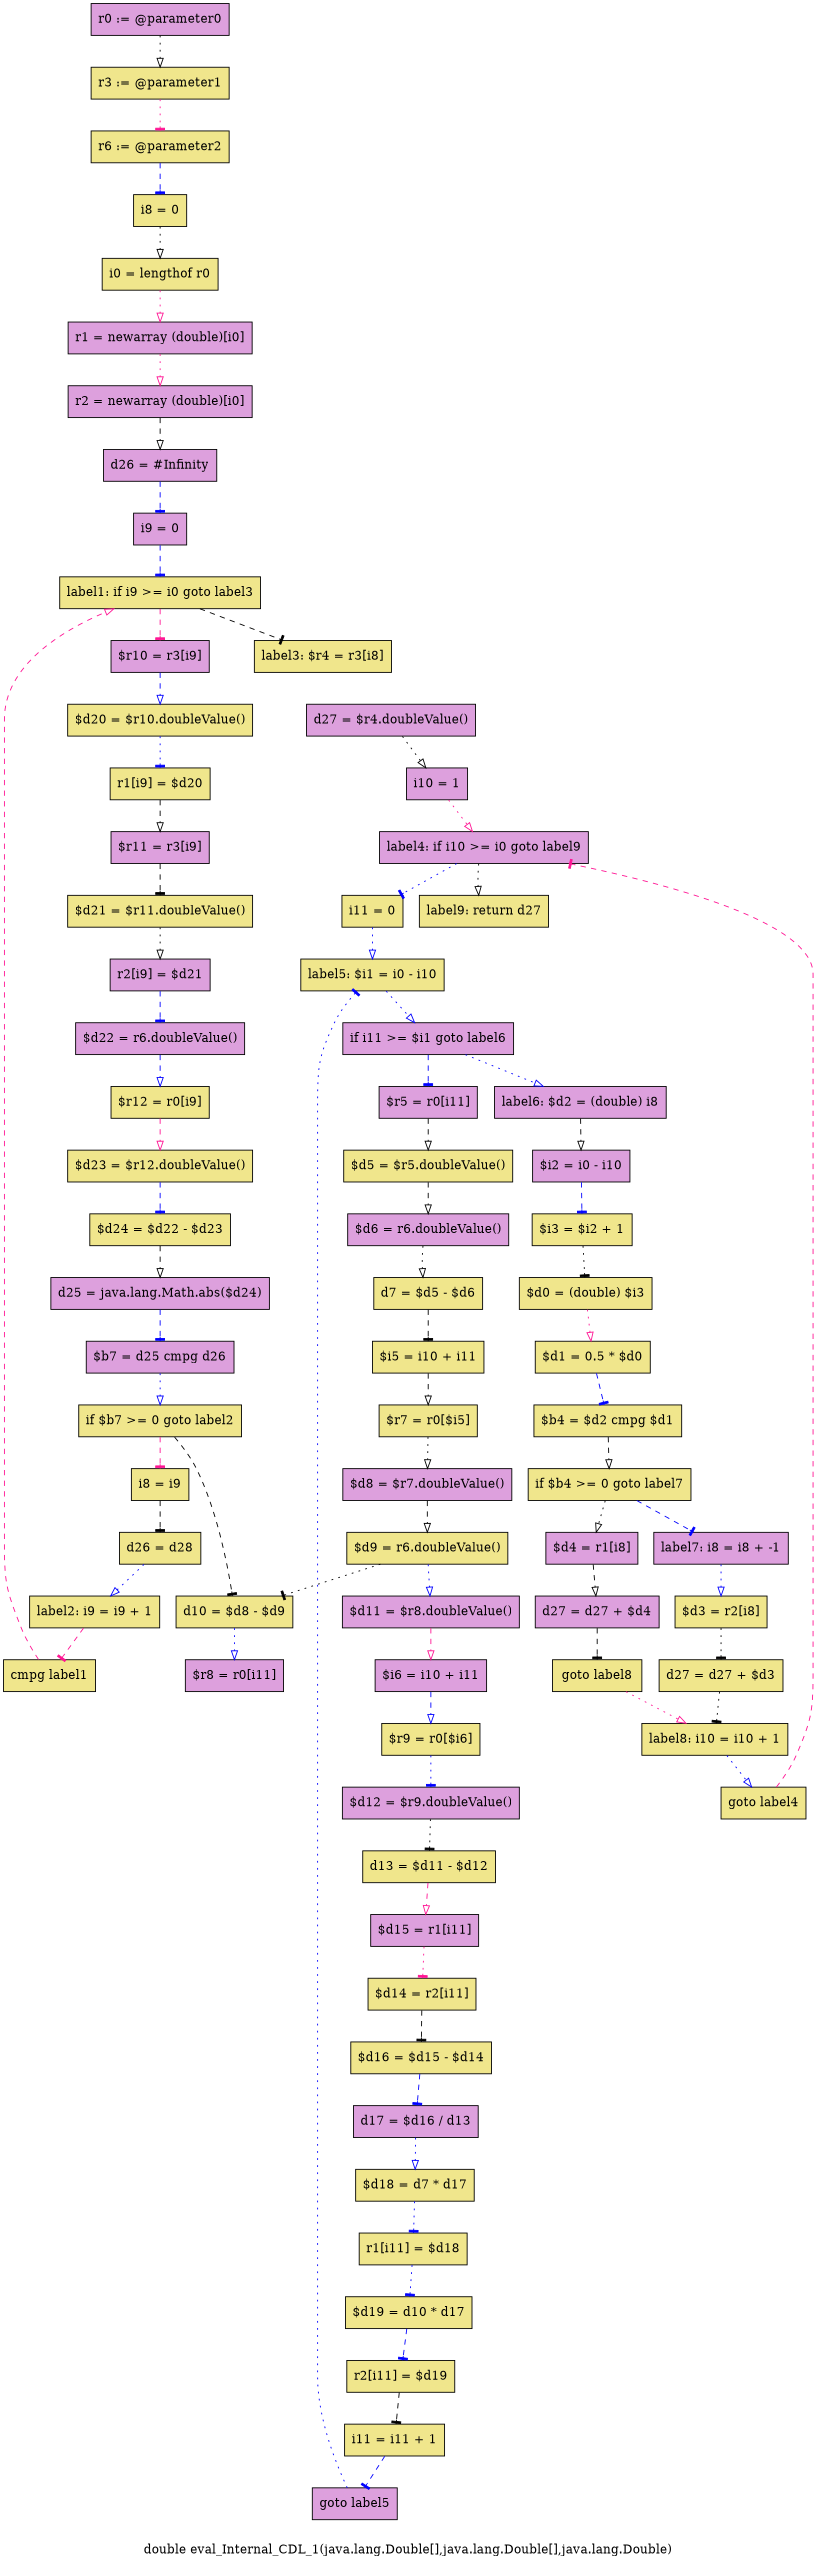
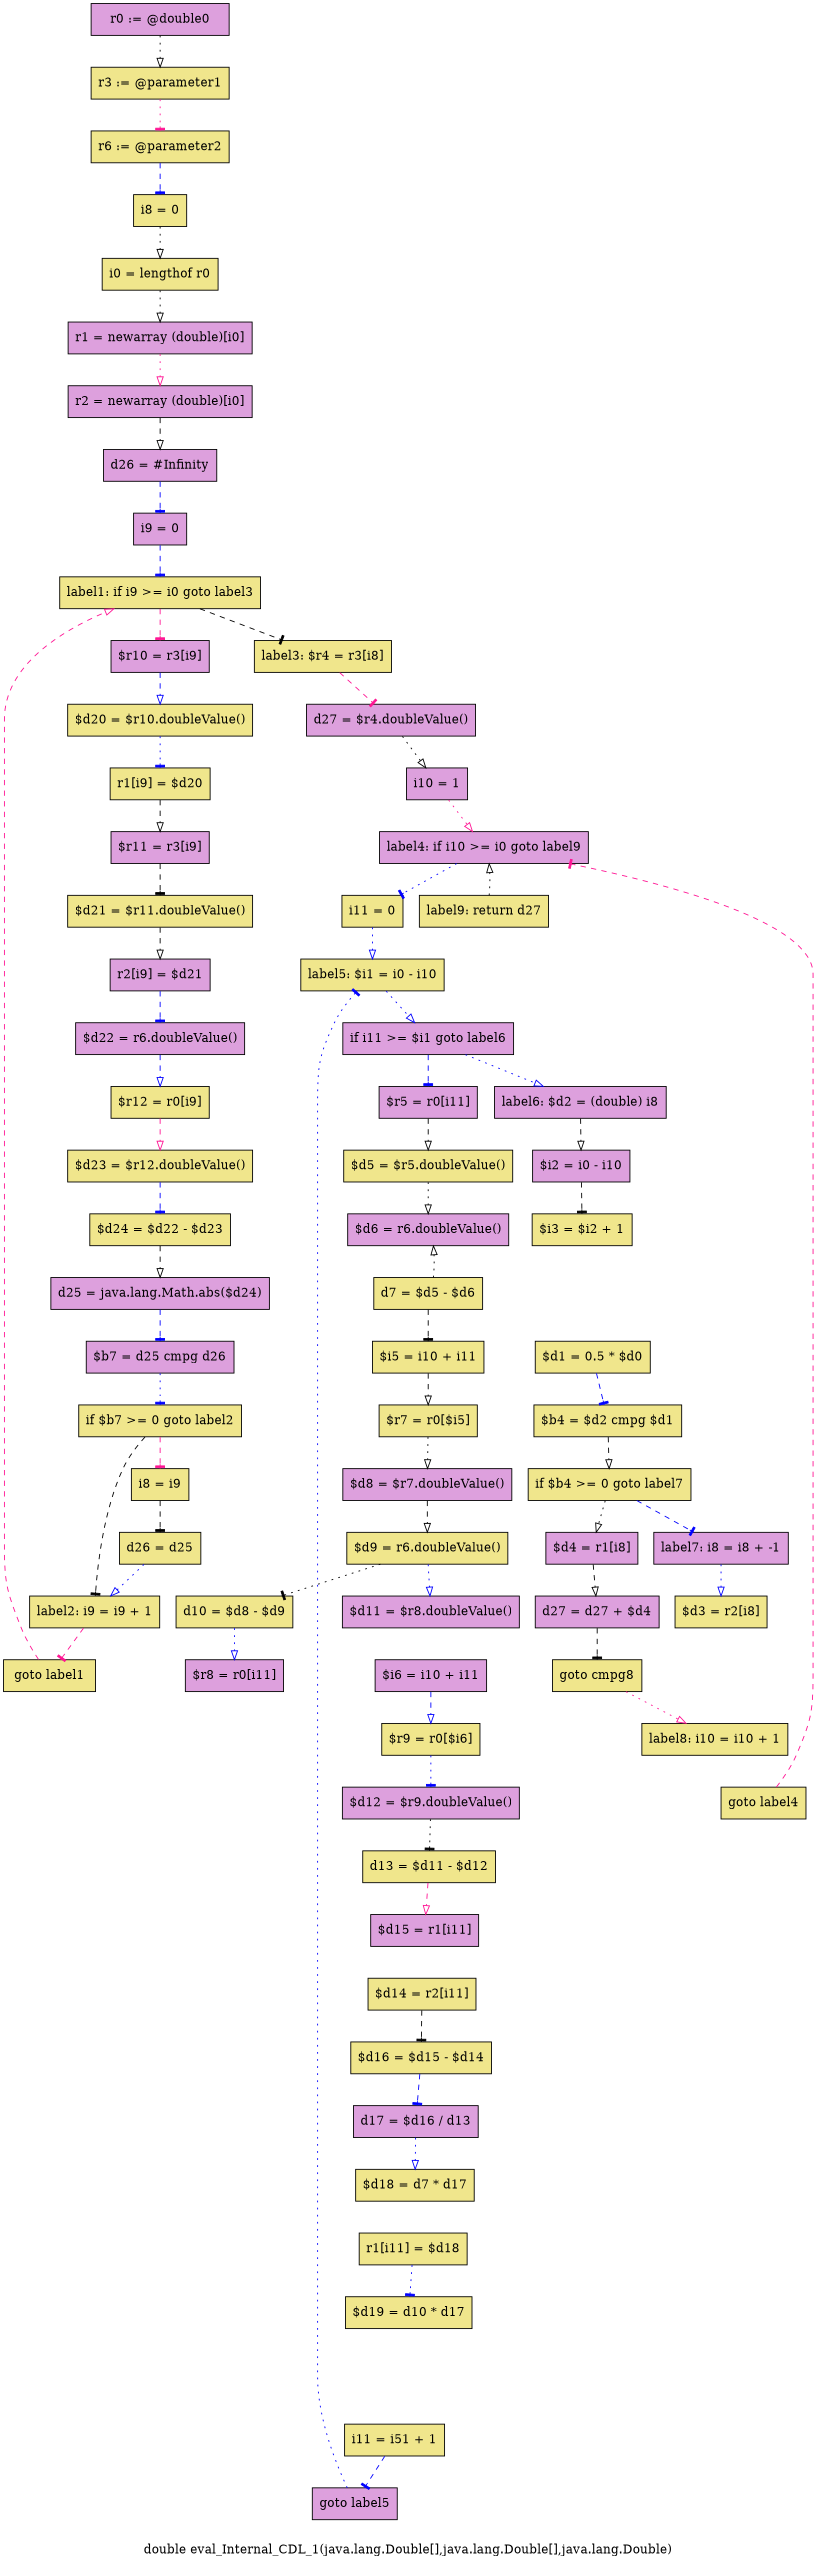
  digraph {
    label="double eval_Internal_CDL_1(java.lang.Double[],java.lang.Double[],java.lang.Double)"
    node [fillcolor=khaki shape=box style=filled]
    edge [arrowhead=onormal color=black style=dashed]
-   n1 [fillcolor=plum label="r0 := @parameter0"]
+   n1 [fillcolor=plum label="r0 := @double0"]
    n2 [label="r3 := @parameter1"]
    n3 [label="r6 := @parameter2"]
    n4 [label="i8 = 0"]
    n5 [label="i0 = lengthof r0"]
    n6 [fillcolor=plum label="r1 = newarray (double)[i0]"]
    n7 [fillcolor=plum label="r2 = newarray (double)[i0]"]
    n8 [fillcolor=plum label="d26 = #Infinity"]
    n9 [fillcolor=plum label="i9 = 0"]
    n10 [label="label1: if i9 >= i0 goto label3"]
    n11 [fillcolor=plum label="$r10 = r3[i9]"]
    n12 [label="label3: $r4 = r3[i8]"]
    n13 [label="$d20 = $r10.doubleValue()"]
    n14 [fillcolor=plum label="d27 = $r4.doubleValue()"]
    n15 [label="r1[i9] = $d20"]
    n16 [fillcolor=plum label="i10 = 1"]
    n17 [fillcolor=plum label="$r11 = r3[i9]"]
    n18 [label="$d21 = $r11.doubleValue()"]
    n19 [fillcolor=plum label="r2[i9] = $d21"]
    n20 [fillcolor=plum label="$d22 = r6.doubleValue()"]
    n21 [label="$r12 = r0[i9]"]
    n22 [label="$d23 = $r12.doubleValue()"]
    n23 [label="$d24 = $d22 - $d23"]
    n24 [fillcolor=plum label="d25 = java.lang.Math.abs($d24)"]
    n25 [fillcolor=plum label="$b7 = d25 cmpg d26"]
    n26 [label="if $b7 >= 0 goto label2"]
    n27 [label="i8 = i9"]
    n28 [label="label2: i9 = i9 + 1"]
-   n29 [label="d26 = d28"]
-   n30 [label="cmpg label1"]
+   n29 [label="d26 = d25"]
+   n30 [label="goto label1"]
    n31 [fillcolor=plum label="label4: if i10 >= i0 goto label9"]
    n32 [label="i11 = 0"]
    n33 [label="label9: return d27"]
    n34 [label="label5: $i1 = i0 - i10"]
    n35 [fillcolor=plum label="if i11 >= $i1 goto label6"]
    n36 [fillcolor=plum label="$r5 = r0[i11]"]
    n37 [fillcolor=plum label="label6: $d2 = (double) i8"]
    n38 [label="$d5 = $r5.doubleValue()"]
    n39 [fillcolor=plum label="$i2 = i0 - i10"]
    n40 [fillcolor=plum label="$d6 = r6.doubleValue()"]
    n41 [label="$i3 = $i2 + 1"]
    n42 [label="d7 = $d5 - $d6"]
    n43 [label="$i5 = i10 + i11"]
    n44 [label="$r7 = r0[$i5]"]
    n45 [fillcolor=plum label="$d8 = $r7.doubleValue()"]
    n46 [label="$d9 = r6.doubleValue()"]
    n47 [label="d10 = $d8 - $d9"]
    n48 [fillcolor=plum label="$d11 = $r8.doubleValue()"]
    n49 [fillcolor=plum label="$r8 = r0[i11]"]
    n50 [fillcolor=plum label="$i6 = i10 + i11"]
    n51 [label="$r9 = r0[$i6]"]
    n52 [fillcolor=plum label="$d12 = $r9.doubleValue()"]
    n53 [label="d13 = $d11 - $d12"]
    n54 [fillcolor=plum label="$d15 = r1[i11]"]
    n55 [label="$d14 = r2[i11]"]
    n56 [label="$d16 = $d15 - $d14"]
    n57 [fillcolor=plum label="d17 = $d16 / d13"]
    n58 [label="$d18 = d7 * d17"]
    n59 [label="r1[i11] = $d18"]
    n60 [label="$d19 = d10 * d17"]
-   n61 [label="r2[i11] = $d19"]
-   n62 [label="i11 = i11 + 1"]
+   n62 [label="i11 = i51 + 1"]
    n63 [fillcolor=plum label="goto label5"]
-   n64 [label="$d0 = (double) $i3"]
    n65 [label="$d1 = 0.5 * $d0"]
    n66 [label="$b4 = $d2 cmpg $d1"]
    n67 [label="if $b4 >= 0 goto label7"]
    n68 [fillcolor=plum label="$d4 = r1[i8]"]
    n69 [fillcolor=plum label="label7: i8 = i8 + -1"]
    n70 [fillcolor=plum label="d27 = d27 + $d4"]
    n71 [label="$d3 = r2[i8]"]
-   n72 [label="goto label8"]
-   n73 [label="d27 = d27 + $d3"]
+   n72 [label="goto cmpg8"]
    n74 [label="label8: i10 = i10 + 1"]
    n75 [label="goto label4"]
    n1 -> n2 [style=dotted]
    n2 -> n3 [arrowhead=tee color=deeppink style=dotted]
    n3 -> n4 [arrowhead=tee color=blue]
    n4 -> n5 [style=dotted]
-   n5 -> n6 [color=deeppink style=dotted]
+   n5 -> n6 [style=dotted]
    n6 -> n7 [color=deeppink style=dotted]
    n7 -> n8
    n8 -> n9 [arrowhead=tee color=blue]
    n9 -> n10 [arrowhead=tee color=blue]
    n10 -> n11 [arrowhead=tee color=deeppink]
    n10 -> n12 [arrowhead=tee]
    n11 -> n13 [color=blue]
+   n12 -> n14 [arrowhead=tee color=deeppink]
    n13 -> n15 [arrowhead=tee color=blue style=dotted]
    n14 -> n16 [style=dotted]
    n15 -> n17
    n16 -> n31 [color=deeppink style=dotted]
    n17 -> n18 [arrowhead=tee]
-   n18 -> n19 [style=dotted]
+   n18 -> n19
    n19 -> n20 [arrowhead=tee color=blue]
    n20 -> n21 [color=blue]
    n21 -> n22 [color=deeppink]
    n22 -> n23 [arrowhead=tee color=blue]
    n23 -> n24
    n24 -> n25 [arrowhead=tee color=blue]
-   n25 -> n26 [color=blue style=dotted]
+   n25 -> n26 [arrowhead=tee color=blue style=dotted]
    n26 -> n27 [arrowhead=tee color=deeppink]
-   n26 -> n47 [arrowhead=tee]
+   n26 -> n28 [arrowhead=tee]
    n27 -> n29 [arrowhead=tee]
    n28 -> n30 [arrowhead=tee color=deeppink]
    n29 -> n28 [color=blue style=dotted]
    n30 -> n10 [color=deeppink]
    n31 -> n32 [arrowhead=tee color=blue style=dotted]
-   n31 -> n33 [style=dotted]
+   n33 -> n31 [style=dotted]
    n32 -> n34 [color=blue style=dotted]
    n34 -> n35 [color=blue style=dotted]
    n35 -> n36 [arrowhead=tee color=blue]
    n35 -> n37 [color=blue style=dotted]
    n36 -> n38
    n37 -> n39
-   n38 -> n40
-   n39 -> n41 [arrowhead=tee color=blue]
-   n40 -> n42 [style=dotted]
-   n41 -> n64 [arrowhead=tee style=dotted]
+   n38 -> n40 [style=dotted]
+   n39 -> n41 [arrowhead=tee]
+   n42 -> n40 [style=dotted]
    n42 -> n43 [arrowhead=tee]
    n43 -> n44
    n44 -> n45 [style=dotted]
    n45 -> n46
    n46 -> n47 [arrowhead=tee style=dotted]
    n46 -> n48 [color=blue style=dotted]
    n47 -> n49 [color=blue style=dotted]
-   n48 -> n50 [color=deeppink]
    n50 -> n51 [color=blue]
    n51 -> n52 [arrowhead=tee color=blue style=dotted]
    n52 -> n53 [arrowhead=tee style=dotted]
    n53 -> n54 [color=deeppink]
-   n54 -> n55 [arrowhead=tee color=deeppink style=dotted]
    n55 -> n56 [arrowhead=tee]
    n56 -> n57 [arrowhead=tee color=blue]
    n57 -> n58 [color=blue style=dotted]
-   n58 -> n59 [arrowhead=tee color=blue style=dotted]
    n59 -> n60 [arrowhead=tee color=blue style=dotted]
-   n60 -> n61 [arrowhead=tee color=blue]
-   n61 -> n62 [arrowhead=tee]
    n62 -> n63 [arrowhead=tee color=blue]
    n63 -> n34 [arrowhead=tee color=blue style=dotted]
-   n64 -> n65 [color=deeppink style=dotted]
    n65 -> n66 [arrowhead=tee color=blue]
    n66 -> n67
    n67 -> n68 [style=dotted]
    n67 -> n69 [arrowhead=tee color=blue]
    n68 -> n70
    n69 -> n71 [color=blue style=dotted]
    n70 -> n72 [arrowhead=tee]
-   n71 -> n73 [arrowhead=tee style=dotted]
    n72 -> n74 [color=deeppink style=dotted]
-   n73 -> n74 [arrowhead=tee style=dotted]
-   n74 -> n75 [color=blue style=dotted]
    n75 -> n31 [arrowhead=tee color=deeppink]
  }
